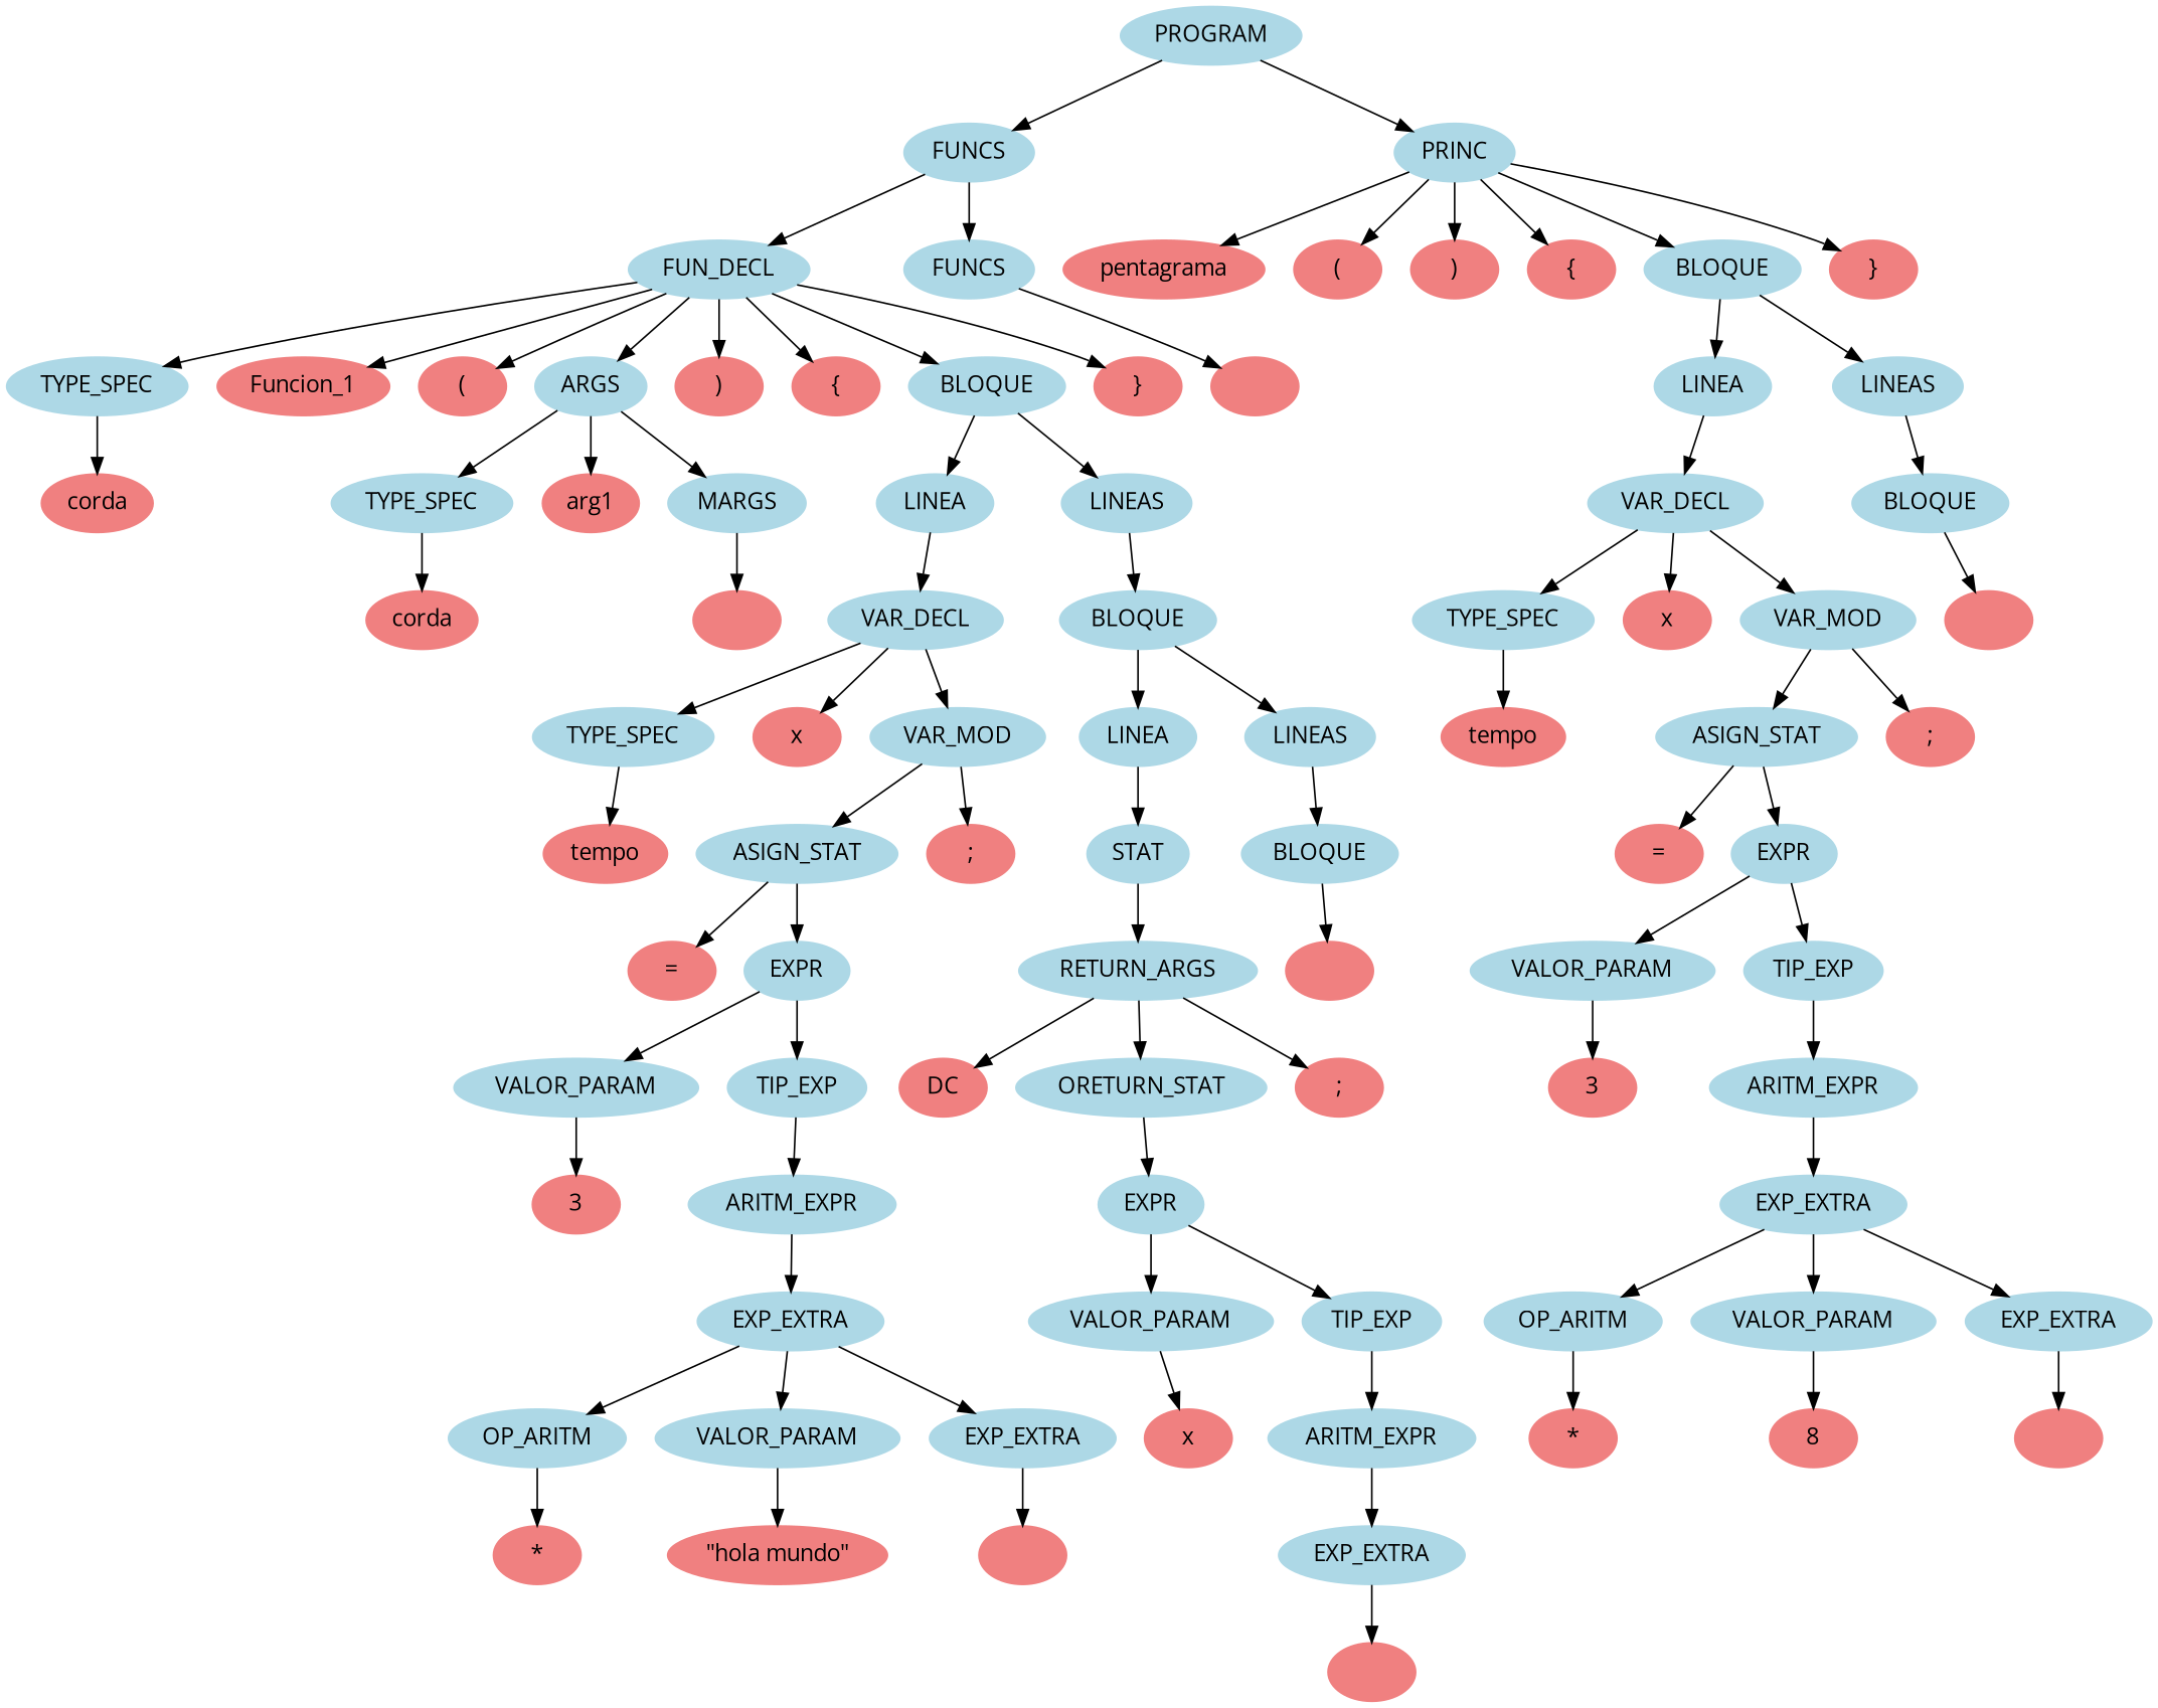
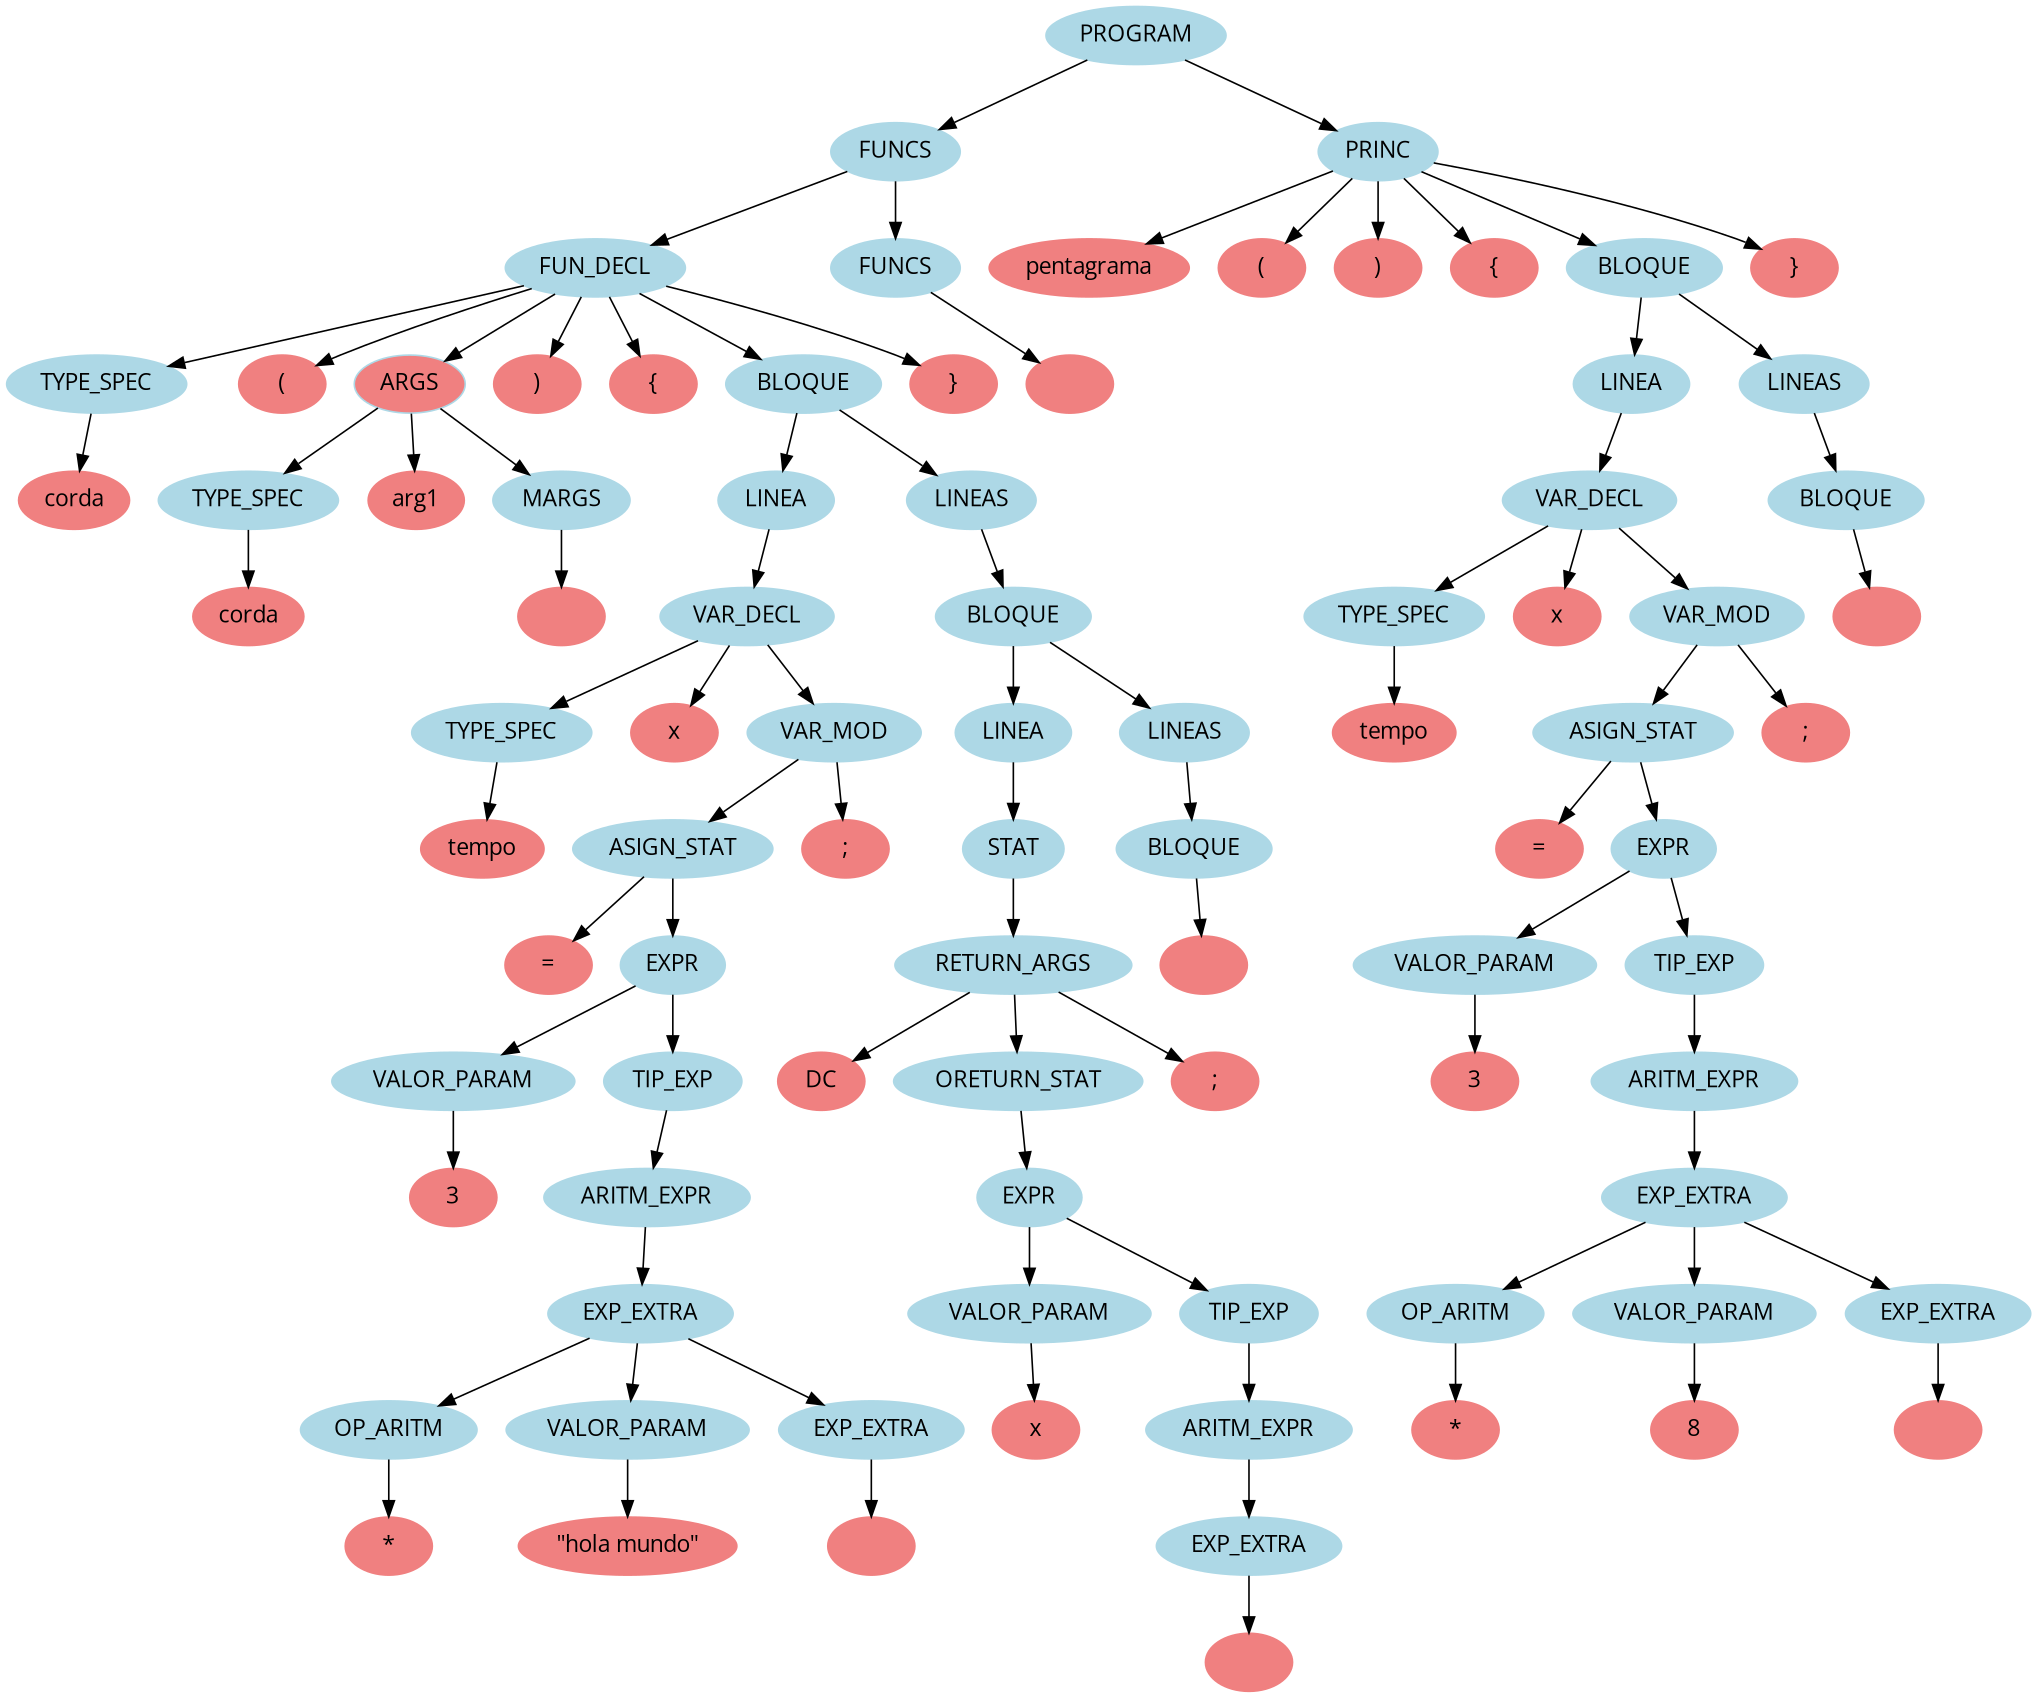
  digraph {
    fontname="Open Sans"
    node [color=lightblue fontname="Open Sans" style=filled]
    edge [fontname="Open Sans"]
    n1 [label=PROGRAM]
    n2 [label=FUNCS]
    n3 [label=PRINC]
    n4 [label=FUN_DECL]
    n5 [label=FUNCS]
    n6 [color=lightcoral label=pentagrama]
    n7 [color=lightcoral label="("]
    n8 [color=lightcoral label=")"]
    n9 [color=lightcoral label="{"]
    n10 [label=BLOQUE]
    n11 [color=lightcoral label="}"]
    n12 [label=TYPE_SPEC]
-   n13 [color=lightcoral label=Funcion_1]
    n14 [color=lightcoral label="("]
-   n15 [label=ARGS]
+   n15 [label=ARGS fillcolor=lightcoral]
    n16 [color=lightcoral label=")"]
    n17 [color=lightcoral label="{"]
    n18 [label=BLOQUE]
    n19 [color=lightcoral label="}"]
    n20 [color=lightcoral label=" "]
    n21 [label=LINEA]
    n22 [label=LINEAS]
    n23 [label=VAR_DECL]
    n24 [label=BLOQUE]
    n25 [label=TYPE_SPEC]
    n26 [color=lightcoral label=x]
    n27 [label=VAR_MOD]
    n28 [color=lightcoral label=" "]
    n29 [color=lightcoral label=tempo]
    n30 [label=ASIGN_STAT]
    n31 [color=lightcoral label=";"]
    n32 [color=lightcoral label="="]
    n33 [label=EXPR]
    n34 [label=VALOR_PARAM]
    n35 [label=TIP_EXP]
    n36 [color=lightcoral label=3]
    n37 [label=ARITM_EXPR]
    n38 [label=EXP_EXTRA]
    n39 [label=OP_ARITM]
    n40 [label=VALOR_PARAM]
    n41 [label=EXP_EXTRA]
    n42 [color=lightcoral label="*"]
    n43 [color=lightcoral label=8]
    n44 [color=lightcoral label=" "]
    n45 [color=lightcoral label=corda]
    n46 [label=TYPE_SPEC]
    n47 [color=lightcoral label=arg1]
    n48 [label=MARGS]
    n49 [label=LINEA]
    n50 [label=LINEAS]
    n51 [color=lightcoral label=corda]
    n52 [color=lightcoral label=" "]
    n53 [label=VAR_DECL]
    n54 [label=BLOQUE]
    n55 [label=TYPE_SPEC]
    n56 [color=lightcoral label=x]
    n57 [label=VAR_MOD]
    n58 [label=LINEA]
    n59 [label=LINEAS]
    n60 [label=STAT]
    n61 [label=BLOQUE]
    n62 [label=RETURN_ARGS]
    n63 [color=lightcoral label=" "]
    n64 [color=lightcoral label=DC]
    n65 [label=ORETURN_STAT]
    n66 [color=lightcoral label=";"]
    n67 [label=EXPR]
    n68 [label=VALOR_PARAM]
    n69 [label=TIP_EXP]
    n70 [color=lightcoral label=x]
    n71 [label=ARITM_EXPR]
    n72 [label=EXP_EXTRA]
    n73 [color=lightcoral label=" "]
    n74 [color=lightcoral label=tempo]
    n75 [label=ASIGN_STAT]
    n76 [color=lightcoral label=";"]
    n77 [color=lightcoral label="="]
    n78 [label=EXPR]
    n79 [label=VALOR_PARAM]
    n80 [label=TIP_EXP]
    n81 [color=lightcoral label=3]
    n82 [label=ARITM_EXPR]
    n83 [label=EXP_EXTRA]
    n84 [label=OP_ARITM]
    n85 [label=VALOR_PARAM]
    n86 [label=EXP_EXTRA]
    n87 [color=lightcoral label="*"]
    n88 [color=lightcoral label="\"hola mundo\""]
    n89 [color=lightcoral label=" "]
    n1 -> n2
    n1 -> n3
    n2 -> n4
    n2 -> n5
    n3 -> n6
    n3 -> n7
    n3 -> n8
    n3 -> n9
    n3 -> n10
    n3 -> n11
    n4 -> n12
-   n4 -> n13
    n4 -> n14
    n4 -> n15
    n4 -> n16
    n4 -> n17
    n4 -> n18
    n4 -> n19
    n5 -> n20
    n10 -> n21
    n10 -> n22
    n12 -> n45
    n15 -> n46
    n15 -> n47
    n15 -> n48
    n18 -> n49
    n18 -> n50
    n21 -> n23
    n22 -> n24
    n23 -> n25
    n23 -> n26
    n23 -> n27
    n24 -> n28
    n25 -> n29
    n27 -> n30
    n27 -> n31
    n30 -> n32
    n30 -> n33
    n33 -> n34
    n33 -> n35
    n34 -> n36
    n35 -> n37
    n37 -> n38
    n38 -> n39
    n38 -> n40
    n38 -> n41
    n39 -> n42
    n40 -> n43
    n41 -> n44
    n46 -> n51
    n48 -> n52
    n49 -> n53
    n50 -> n54
    n53 -> n55
    n53 -> n56
    n53 -> n57
    n54 -> n58
    n54 -> n59
    n55 -> n74
    n57 -> n75
    n57 -> n76
    n58 -> n60
    n59 -> n61
    n60 -> n62
    n61 -> n63
    n62 -> n64
    n62 -> n65
    n62 -> n66
    n65 -> n67
    n67 -> n68
    n67 -> n69
    n68 -> n70
    n69 -> n71
    n71 -> n72
    n72 -> n73
    n75 -> n77
    n75 -> n78
    n78 -> n79
    n78 -> n80
    n79 -> n81
    n80 -> n82
    n82 -> n83
    n83 -> n84
    n83 -> n85
    n83 -> n86
    n84 -> n87
    n85 -> n88
    n86 -> n89
  }
